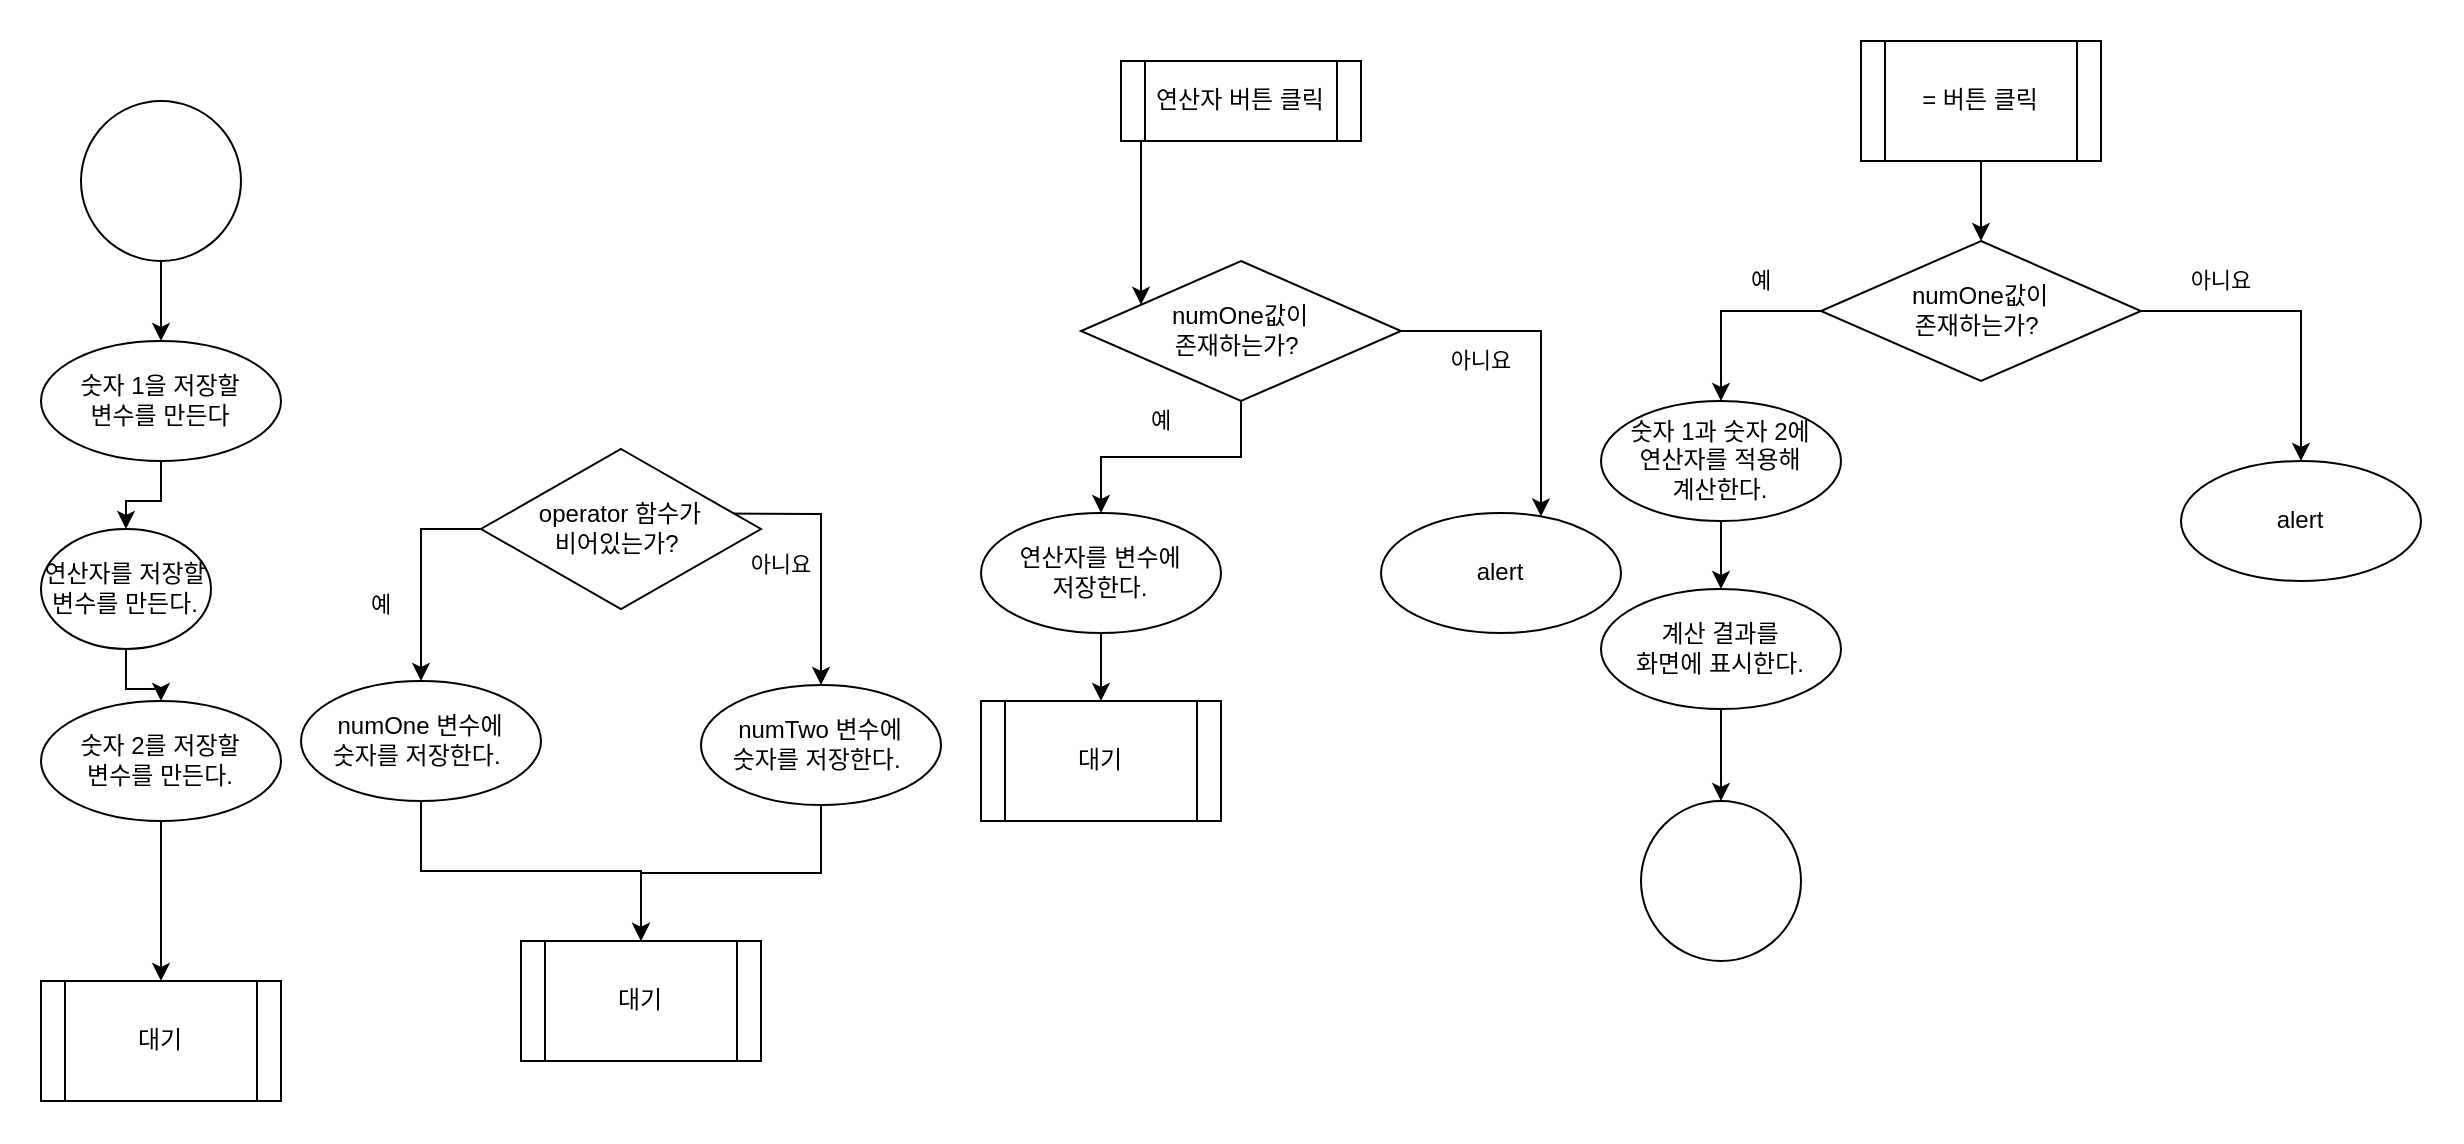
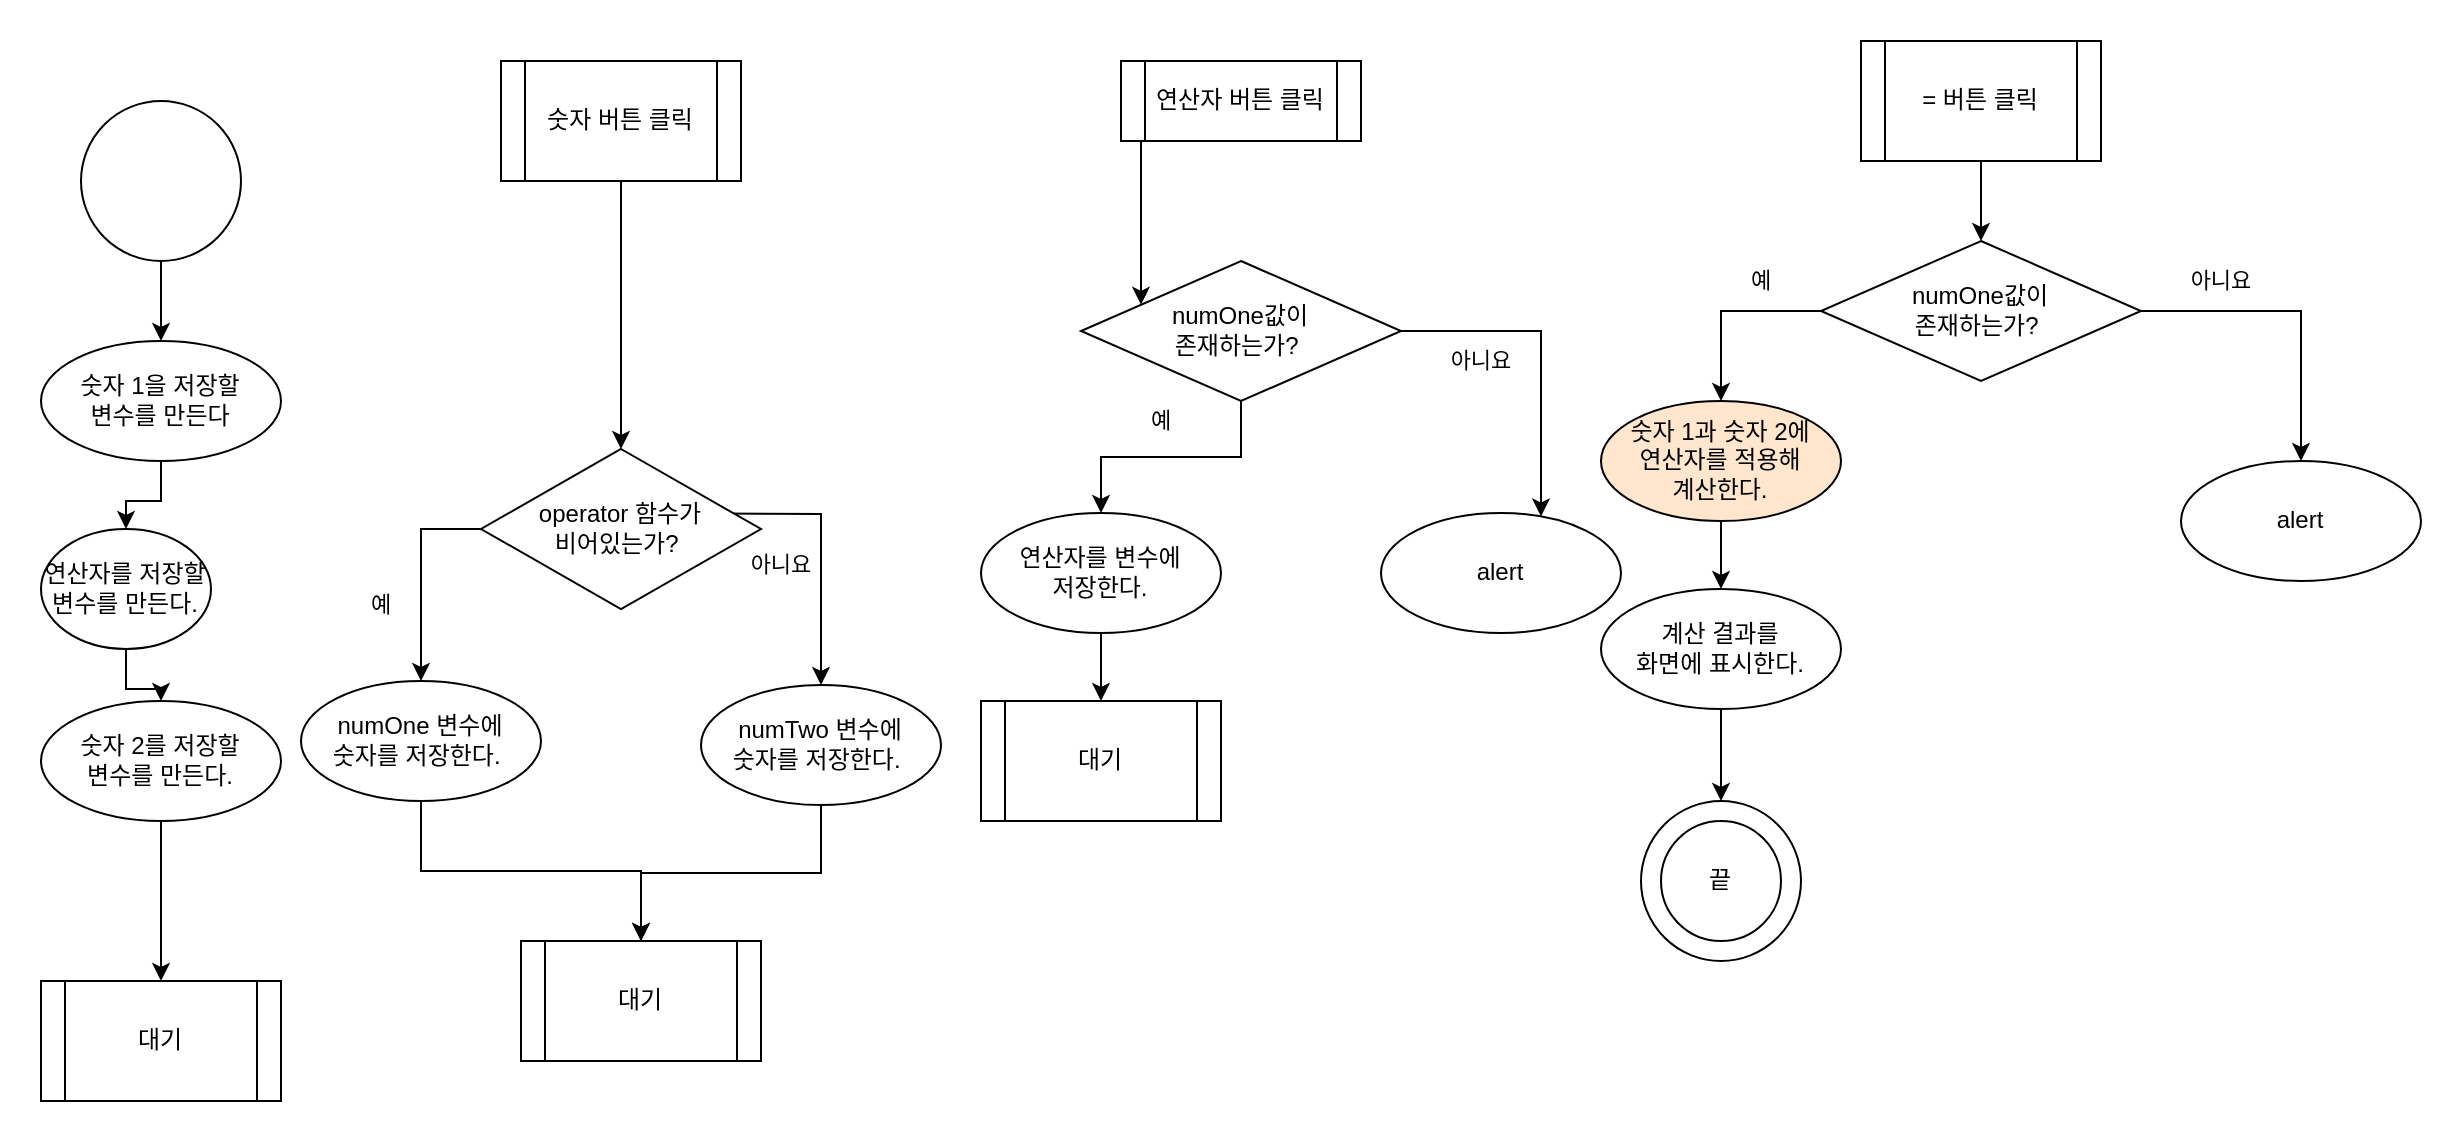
  <mxCell id="0" />
  <mxCell id="1" parent="0" />
  <mxCell id="2" value="" style="group" vertex="1" connectable="0" parent="1"><mxGeometry x="40" y="50" width="80" height="80" as="geometry" /></mxCell>
  <mxCell id="3" value="" style="ellipse;whiteSpace=wrap;html=1;aspect=fixed;" vertex="1" parent="2"><mxGeometry width="80" height="80" as="geometry" /></mxCell>
  <mxCell id="4" value="" style="edgeStyle=orthogonalEdgeStyle;rounded=0;orthogonalLoop=1;jettySize=auto;html=1;" edge="1" parent="1" source="5" target="8"><mxGeometry relative="1" as="geometry" /></mxCell>
  <mxCell id="5" value="숫자 1을 저장할&lt;br&gt;변수를 만든다" style="ellipse;whiteSpace=wrap;html=1;" vertex="1" parent="1"><mxGeometry x="20" y="170" width="120" height="60" as="geometry" /></mxCell>
  <mxCell id="6" value="" style="edgeStyle=orthogonalEdgeStyle;rounded=0;orthogonalLoop=1;jettySize=auto;html=1;" edge="1" parent="1" source="3" target="5"><mxGeometry relative="1" as="geometry" /></mxCell>
  <mxCell id="7" value="" style="edgeStyle=orthogonalEdgeStyle;rounded=0;orthogonalLoop=1;jettySize=auto;html=1;" edge="1" parent="1" source="8" target="10"><mxGeometry relative="1" as="geometry" /></mxCell>
  <mxCell id="8" value="연산자를 저장할&lt;br&gt;변수를 만든다." style="ellipse;whiteSpace=wrap;html=1;" vertex="1" parent="1"><mxGeometry x="20" y="264" width="85" height="60" as="geometry" /></mxCell>
  <mxCell id="9" value="" style="edgeStyle=orthogonalEdgeStyle;rounded=0;orthogonalLoop=1;jettySize=auto;html=1;" edge="1" parent="1" source="10" target="11"><mxGeometry relative="1" as="geometry" /></mxCell>
  <mxCell id="10" value="숫자 2를 저장할&lt;br&gt;변수를 만든다." style="ellipse;whiteSpace=wrap;html=1;" vertex="1" parent="1"><mxGeometry x="20" y="350" width="120" height="60" as="geometry" /></mxCell>
  <mxCell id="11" value="대기" style="shape=process;whiteSpace=wrap;html=1;backgroundOutline=1;" vertex="1" parent="1"><mxGeometry x="20" y="490" width="120" height="60" as="geometry" /></mxCell>
+ <mxCell id="12" value="숫자 버튼 클릭" style="shape=process;whiteSpace=wrap;html=1;backgroundOutline=1;" vertex="1" parent="1"><mxGeometry x="250" y="30" width="120" height="60" as="geometry" /></mxCell>
+ <mxCell id="13" value="" style="edgeStyle=orthogonalEdgeStyle;rounded=0;orthogonalLoop=1;jettySize=auto;html=1;exitX=0.5;exitY=1;exitDx=0;exitDy=0;" edge="1" parent="1" source="12" target="30"><mxGeometry relative="1" as="geometry"><mxPoint x="310" y="200" as="sourcePoint" /></mxGeometry></mxCell>
  <mxCell id="14" value="" style="edgeStyle=orthogonalEdgeStyle;rounded=0;orthogonalLoop=1;jettySize=auto;html=1;" edge="1" parent="1" source="15" target="38"><mxGeometry relative="1" as="geometry"><Array as="points"><mxPoint x="570" y="90" /><mxPoint x="570" y="90" /></Array></mxGeometry></mxCell>
  <mxCell id="15" value="연산자 버튼 클릭" style="shape=process;whiteSpace=wrap;html=1;backgroundOutline=1;" vertex="1" parent="1"><mxGeometry x="560" y="30" width="120" height="40" as="geometry" /></mxCell>
  <mxCell id="16" value="" style="edgeStyle=orthogonalEdgeStyle;rounded=0;orthogonalLoop=1;jettySize=auto;html=1;" edge="1" parent="1" source="17" target="18"><mxGeometry relative="1" as="geometry" /></mxCell>
  <mxCell id="17" value="연산자를 변수에&lt;br&gt;저장한다." style="ellipse;whiteSpace=wrap;html=1;" vertex="1" parent="1"><mxGeometry x="490" y="256" width="120" height="60" as="geometry" /></mxCell>
  <mxCell id="18" value="대기" style="shape=process;whiteSpace=wrap;html=1;backgroundOutline=1;" vertex="1" parent="1"><mxGeometry x="490" y="350" width="120" height="60" as="geometry" /></mxCell>
  <mxCell id="19" style="edgeStyle=orthogonalEdgeStyle;rounded=0;orthogonalLoop=1;jettySize=auto;html=1;exitX=0.5;exitY=1;exitDx=0;exitDy=0;entryX=0.5;entryY=0;entryDx=0;entryDy=0;" edge="1" parent="1" source="20" target="42"><mxGeometry relative="1" as="geometry" /></mxCell>
  <mxCell id="20" value="= 버튼 클릭" style="shape=process;whiteSpace=wrap;html=1;backgroundOutline=1;" vertex="1" parent="1"><mxGeometry x="930" y="20" width="120" height="60" as="geometry" /></mxCell>
  <mxCell id="21" value="" style="edgeStyle=orthogonalEdgeStyle;rounded=0;orthogonalLoop=1;jettySize=auto;html=1;" edge="1" parent="1" source="22" target="24"><mxGeometry relative="1" as="geometry" /></mxCell>
- <mxCell id="22" value="숫자 1과 숫자 2에&lt;br&gt;연산자를 적용해&lt;br&gt;계산한다." style="ellipse;whiteSpace=wrap;html=1;" vertex="1" parent="1"><mxGeometry x="800" y="200" width="120" height="60" as="geometry" /></mxCell>
+ <mxCell id="22" value="숫자 1과 숫자 2에&lt;br&gt;연산자를 적용해&lt;br&gt;계산한다." style="ellipse;whiteSpace=wrap;html=1;fillColor=#ffe6cc;" vertex="1" parent="1"><mxGeometry x="800" y="200" width="120" height="60" as="geometry" /></mxCell>
  <mxCell id="23" style="edgeStyle=orthogonalEdgeStyle;rounded=0;orthogonalLoop=1;jettySize=auto;html=1;entryX=0.5;entryY=0;entryDx=0;entryDy=0;" edge="1" parent="1" source="24" target="26"><mxGeometry relative="1" as="geometry" /></mxCell>
  <mxCell id="24" value="계산 결과를&lt;br&gt;화면에 표시한다." style="ellipse;whiteSpace=wrap;html=1;" vertex="1" parent="1"><mxGeometry x="800" y="294" width="120" height="60" as="geometry" /></mxCell>
  <mxCell id="25" value="" style="group" vertex="1" connectable="0" parent="1"><mxGeometry x="820" y="400" width="80" height="80" as="geometry" /></mxCell>
  <mxCell id="26" value="" style="ellipse;whiteSpace=wrap;html=1;aspect=fixed;" vertex="1" parent="25"><mxGeometry width="80" height="80" as="geometry" /></mxCell>
+ <mxCell id="27" value="끝" style="ellipse;whiteSpace=wrap;html=1;aspect=fixed;" vertex="1" parent="25"><mxGeometry x="10" y="10" width="60" height="60" as="geometry" /></mxCell>
  <mxCell id="28" value="예" style="edgeStyle=orthogonalEdgeStyle;rounded=0;orthogonalLoop=1;jettySize=auto;html=1;" edge="1" parent="1" source="30" target="32"><mxGeometry x="0.277" y="-20" relative="1" as="geometry"><Array as="points"><mxPoint x="210" y="264" /></Array><mxPoint as="offset" /></mxGeometry></mxCell>
  <mxCell id="29" value="아니요" style="edgeStyle=orthogonalEdgeStyle;rounded=0;orthogonalLoop=1;jettySize=auto;html=1;" edge="1" parent="1" target="34"><mxGeometry x="0.355" y="-20" relative="1" as="geometry"><mxPoint x="310" y="256" as="sourcePoint" /><mxPoint as="offset" /></mxGeometry></mxCell>
  <mxCell id="30" value="operator 함수가&lt;br&gt;비어있는가?&amp;nbsp;" style="rhombus;whiteSpace=wrap;html=1;" vertex="1" parent="1"><mxGeometry x="240" y="224" width="140" height="80" as="geometry" /></mxCell>
  <mxCell id="31" value="" style="edgeStyle=orthogonalEdgeStyle;rounded=0;orthogonalLoop=1;jettySize=auto;html=1;" edge="1" parent="1" source="32" target="35"><mxGeometry relative="1" as="geometry" /></mxCell>
  <mxCell id="32" value="numOne 변수에&lt;br&gt;숫자를 저장한다.&amp;nbsp;" style="ellipse;whiteSpace=wrap;html=1;" vertex="1" parent="1"><mxGeometry x="150" y="340" width="120" height="60" as="geometry" /></mxCell>
  <mxCell id="33" style="edgeStyle=orthogonalEdgeStyle;rounded=0;orthogonalLoop=1;jettySize=auto;html=1;" edge="1" parent="1" source="34" target="35"><mxGeometry relative="1" as="geometry" /></mxCell>
  <mxCell id="34" value="numTwo 변수에&lt;br&gt;숫자를 저장한다.&amp;nbsp;" style="ellipse;whiteSpace=wrap;html=1;" vertex="1" parent="1"><mxGeometry x="350" y="342" width="120" height="60" as="geometry" /></mxCell>
  <mxCell id="35" value="대기" style="shape=process;whiteSpace=wrap;html=1;backgroundOutline=1;" vertex="1" parent="1"><mxGeometry x="260" y="470" width="120" height="60" as="geometry" /></mxCell>
  <mxCell id="36" value="예" style="edgeStyle=orthogonalEdgeStyle;rounded=0;orthogonalLoop=1;jettySize=auto;html=1;" edge="1" parent="1" source="38" target="17"><mxGeometry x="0.079" y="-18" relative="1" as="geometry"><mxPoint as="offset" /></mxGeometry></mxCell>
  <mxCell id="37" value="아니요" style="edgeStyle=orthogonalEdgeStyle;rounded=0;orthogonalLoop=1;jettySize=auto;html=1;" edge="1" parent="1" source="38" target="39"><mxGeometry x="-0.508" y="-15" relative="1" as="geometry"><Array as="points"><mxPoint x="770" y="165" /></Array><mxPoint as="offset" /></mxGeometry></mxCell>
  <mxCell id="38" value="numOne값이&lt;br&gt;존재하는가?&amp;nbsp;" style="rhombus;whiteSpace=wrap;html=1;" vertex="1" parent="1"><mxGeometry x="540" y="130" width="160" height="70" as="geometry" /></mxCell>
  <mxCell id="39" value="alert" style="ellipse;whiteSpace=wrap;html=1;" vertex="1" parent="1"><mxGeometry x="690" y="256" width="120" height="60" as="geometry" /></mxCell>
  <mxCell id="40" value="예" style="edgeStyle=orthogonalEdgeStyle;rounded=0;orthogonalLoop=1;jettySize=auto;html=1;exitX=0;exitY=0.5;exitDx=0;exitDy=0;entryX=0.5;entryY=0;entryDx=0;entryDy=0;" edge="1" parent="1" source="42" target="22"><mxGeometry x="-0.368" y="-15" relative="1" as="geometry"><mxPoint as="offset" /></mxGeometry></mxCell>
  <mxCell id="41" value="아니요" style="edgeStyle=orthogonalEdgeStyle;rounded=0;orthogonalLoop=1;jettySize=auto;html=1;" edge="1" parent="1" source="42" target="43"><mxGeometry x="-0.484" y="15" relative="1" as="geometry"><mxPoint as="offset" /></mxGeometry></mxCell>
  <mxCell id="42" value="numOne값이&lt;br&gt;존재하는가?&amp;nbsp;" style="rhombus;whiteSpace=wrap;html=1;" vertex="1" parent="1"><mxGeometry x="910" y="120" width="160" height="70" as="geometry" /></mxCell>
  <mxCell id="43" value="alert" style="ellipse;whiteSpace=wrap;html=1;" vertex="1" parent="1"><mxGeometry x="1090" y="230" width="120" height="60" as="geometry" /></mxCell>
